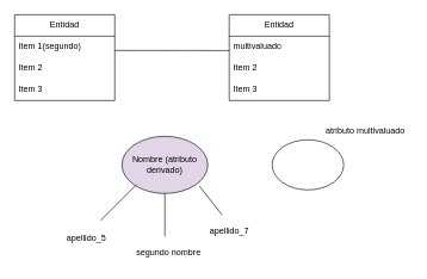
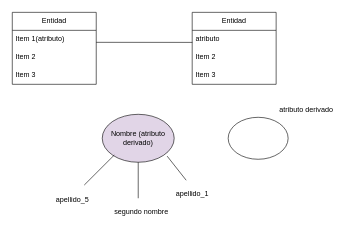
  <mxCell id="0" />
  <mxCell id="1" parent="0" />
  <mxCell id="2" value="Entidad" style="swimlane;fontStyle=0;childLayout=stackLayout;horizontal=1;startSize=30;horizontalStack=0;resizeParent=1;resizeParentMax=0;resizeLast=0;collapsible=1;marginBottom=0;whiteSpace=wrap;html=1;" vertex="1" parent="1"><mxGeometry x="20" y="20" width="140" height="120" as="geometry" /></mxCell>
- <mxCell id="3" value="Item 1(segundo)" style="text;strokeColor=none;fillColor=none;align=left;verticalAlign=middle;spacingLeft=4;spacingRight=4;overflow=hidden;points=[[0,0.5],[1,0.5]];portConstraint=eastwest;rotatable=0;whiteSpace=wrap;html=1;" vertex="1" parent="2"><mxGeometry y="30" width="140" height="30" as="geometry" /></mxCell>
+ <mxCell id="3" value="Item 1(atributo)" style="text;strokeColor=none;fillColor=none;align=left;verticalAlign=middle;spacingLeft=4;spacingRight=4;overflow=hidden;points=[[0,0.5],[1,0.5]];portConstraint=eastwest;rotatable=0;whiteSpace=wrap;html=1;" vertex="1" parent="2"><mxGeometry y="30" width="140" height="30" as="geometry" /></mxCell>
  <mxCell id="4" value="Item 2" style="text;strokeColor=none;fillColor=none;align=left;verticalAlign=middle;spacingLeft=4;spacingRight=4;overflow=hidden;points=[[0,0.5],[1,0.5]];portConstraint=eastwest;rotatable=0;whiteSpace=wrap;html=1;" vertex="1" parent="2"><mxGeometry y="60" width="140" height="30" as="geometry" /></mxCell>
  <mxCell id="5" value="Item 3" style="text;strokeColor=none;fillColor=none;align=left;verticalAlign=middle;spacingLeft=4;spacingRight=4;overflow=hidden;points=[[0,0.5],[1,0.5]];portConstraint=eastwest;rotatable=0;whiteSpace=wrap;html=1;" vertex="1" parent="2"><mxGeometry y="90" width="140" height="30" as="geometry" /></mxCell>
  <mxCell id="6" value="Entidad" style="swimlane;fontStyle=0;childLayout=stackLayout;horizontal=1;startSize=30;horizontalStack=0;resizeParent=1;resizeParentMax=0;resizeLast=0;collapsible=1;marginBottom=0;whiteSpace=wrap;html=1;" vertex="1" parent="1"><mxGeometry x="320" y="20" width="140" height="120" as="geometry" /></mxCell>
- <mxCell id="7" value="multivaluado" style="text;strokeColor=none;fillColor=none;align=left;verticalAlign=middle;spacingLeft=4;spacingRight=4;overflow=hidden;points=[[0,0.5],[1,0.5]];portConstraint=eastwest;rotatable=0;whiteSpace=wrap;html=1;" vertex="1" parent="6"><mxGeometry y="30" width="140" height="30" as="geometry" /></mxCell>
+ <mxCell id="7" value="atributo" style="text;strokeColor=none;fillColor=none;align=left;verticalAlign=middle;spacingLeft=4;spacingRight=4;overflow=hidden;points=[[0,0.5],[1,0.5]];portConstraint=eastwest;rotatable=0;whiteSpace=wrap;html=1;" vertex="1" parent="6"><mxGeometry y="30" width="140" height="30" as="geometry" /></mxCell>
  <mxCell id="8" value="Item 2" style="text;strokeColor=none;fillColor=none;align=left;verticalAlign=middle;spacingLeft=4;spacingRight=4;overflow=hidden;points=[[0,0.5],[1,0.5]];portConstraint=eastwest;rotatable=0;whiteSpace=wrap;html=1;" vertex="1" parent="6"><mxGeometry y="60" width="140" height="30" as="geometry" /></mxCell>
  <mxCell id="9" value="Item 3" style="text;strokeColor=none;fillColor=none;align=left;verticalAlign=middle;spacingLeft=4;spacingRight=4;overflow=hidden;points=[[0,0.5],[1,0.5]];portConstraint=eastwest;rotatable=0;whiteSpace=wrap;html=1;" vertex="1" parent="6"><mxGeometry y="90" width="140" height="30" as="geometry" /></mxCell>
  <mxCell id="10" value="" style="endArrow=none;html=1;rounded=0;entryX=0.002;entryY=0.67;entryDx=0;entryDy=0;entryPerimeter=0;" edge="1" parent="1" target="7"><mxGeometry width="50" height="50" relative="1" as="geometry"><mxPoint x="160" y="70" as="sourcePoint" /><mxPoint x="260" y="80" as="targetPoint" /></mxGeometry></mxCell>
  <mxCell id="11" value="Nombre (atributo derivado)" style="ellipse;whiteSpace=wrap;html=1;fillColor=#e1d5e7;" vertex="1" parent="1"><mxGeometry x="170" y="190" width="120" height="80" as="geometry" /></mxCell>
  <mxCell id="12" value="" style="endArrow=none;html=1;rounded=0;entryX=0.902;entryY=0.872;entryDx=0;entryDy=0;entryPerimeter=0;" edge="1" parent="1" target="11"><mxGeometry width="50" height="50" relative="1" as="geometry"><mxPoint x="310" y="300" as="sourcePoint" /><mxPoint x="350" y="270" as="targetPoint" /></mxGeometry></mxCell>
  <mxCell id="13" value="" style="endArrow=none;html=1;rounded=0;" edge="1" parent="1"><mxGeometry width="50" height="50" relative="1" as="geometry"><mxPoint x="140" y="308" as="sourcePoint" /><mxPoint x="190" y="258" as="targetPoint" /></mxGeometry></mxCell>
- <mxCell id="14" value="apellido_7" style="text;html=1;align=center;verticalAlign=middle;resizable=0;points=[];autosize=1;strokeColor=none;fillColor=none;" vertex="1" parent="1"><mxGeometry x="280" y="308" width="80" height="30" as="geometry" /></mxCell>
+ <mxCell id="14" value="apellido_1" style="text;html=1;align=center;verticalAlign=middle;resizable=0;points=[];autosize=1;strokeColor=none;fillColor=none;" vertex="1" parent="1"><mxGeometry x="280" y="308" width="80" height="30" as="geometry" /></mxCell>
  <mxCell id="15" value="apellido_5" style="text;html=1;align=center;verticalAlign=middle;resizable=0;points=[];autosize=1;strokeColor=none;fillColor=none;" vertex="1" parent="1"><mxGeometry x="80" y="318" width="80" height="30" as="geometry" /></mxCell>
  <mxCell id="16" value="" style="endArrow=none;html=1;rounded=0;entryX=0.5;entryY=1;entryDx=0;entryDy=0;" edge="1" parent="1" target="11"><mxGeometry width="50" height="50" relative="1" as="geometry"><mxPoint x="230" y="330" as="sourcePoint" /><mxPoint x="260" y="200" as="targetPoint" /></mxGeometry></mxCell>
  <mxCell id="17" value="segundo nombre" style="text;html=1;align=center;verticalAlign=middle;resizable=0;points=[];autosize=1;strokeColor=none;fillColor=none;" vertex="1" parent="1"><mxGeometry x="180" y="338" width="110" height="30" as="geometry" /></mxCell>
  <mxCell id="18" value="" style="ellipse;whiteSpace=wrap;html=1;" vertex="1" parent="1"><mxGeometry x="380" y="195" width="100" height="70" as="geometry" /></mxCell>
- <mxCell id="19" value="atributo multivaluado" style="text;html=1;align=center;verticalAlign=middle;resizable=0;points=[];autosize=1;strokeColor=none;fillColor=none;" vertex="1" parent="1"><mxGeometry x="445" y="168" width="130" height="30" as="geometry" /></mxCell>
+ <mxCell id="19" value="atributo derivado" style="text;html=1;align=center;verticalAlign=middle;resizable=0;points=[];autosize=1;strokeColor=none;fillColor=none;" vertex="1" parent="1"><mxGeometry x="445" y="168" width="130" height="30" as="geometry" /></mxCell>
